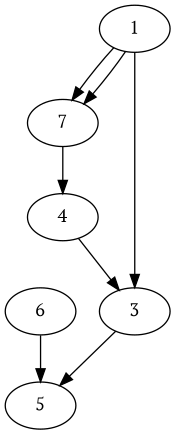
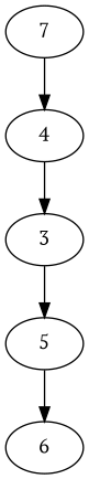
  digraph {
    fontname="PT Serif"
    node [fontname="PT Serif"]
    edge [fontname="PT Serif" heightLimit=10 primaryType=sideStreet secondaryType=none village=exampleVillage weight=20]
    n1 [label=7]
-   1
    3
    4
    5
    6
    n1 -> 4 [primaryType=mainStreet weight=30]
-   1 -> n1 [heightLimit=2 secondaryType=tunnel]
-   1 -> n1 [heightLimit=2 secondaryType=tunnel]
-   1 -> 3 [weight=50]
    3 -> 5 [primaryType=mainStreet weight=40]
    4 -> 3 [weight=10]
-   6 -> 5 [primaryType=mainStreet weight=59]
+   5 -> 6 [primaryType=mainStreet weight=59]
  }
